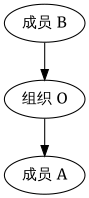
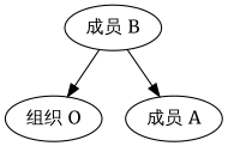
  digraph {
    fontname=Merriweather
    node [fontname=Merriweather]
    edge [fontname=Merriweather]
    n1 [label="组织 O"]
    n2 [label="成员 A"]
    n3 [label="成员 B"]
-   n1 -> n2
+   n3 -> n2
    n3 -> n1
  }
